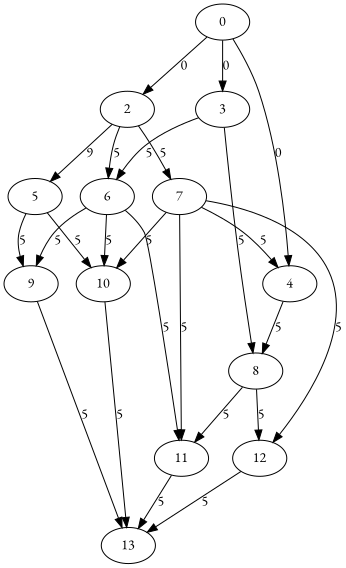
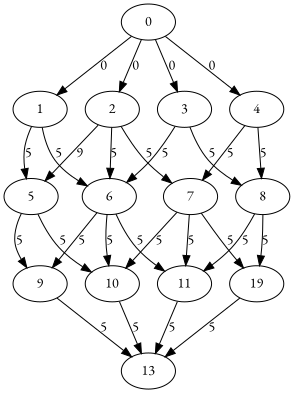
  digraph {
    fontname="EB Garamond"
    node [fontname="EB Garamond"]
    edge [fontname="EB Garamond"]
    0
+   1
    2
    3
    4
    5
    6
    7
    8
    9
    10
    11
-   12
+   12 [label=19]
    13
+   0 -> 1 [label=0]
    0 -> 2 [label=0]
    0 -> 3 [label=0]
    0 -> 4 [label=0]
+   1 -> 5 [label=5]
+   1 -> 6 [label=5]
    2 -> 5 [label=9]
    2 -> 6 [label=5]
    2 -> 7 [label=5]
    3 -> 6 [label=5]
    3 -> 8 [label=5]
-   7 -> 4 [label=5]
+   4 -> 7 [label=5]
    4 -> 8 [label=5]
    5 -> 9 [label=5]
    5 -> 10 [label=5]
    6 -> 9 [label=5]
    6 -> 10 [label=5]
    6 -> 11 [label=5]
    7 -> 10 [label=5]
    7 -> 11 [label=5]
    7 -> 12 [label=5]
    8 -> 11 [label=5]
    8 -> 12 [label=5]
    9 -> 13 [label=5]
    10 -> 13 [label=5]
    11 -> 13 [label=5]
    12 -> 13 [label=5]
  }
